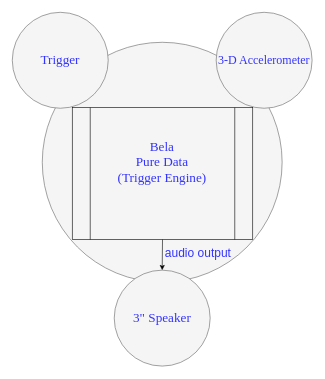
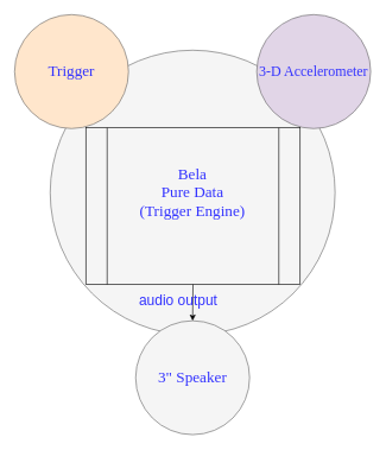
  <mxCell id="0" />
  <mxCell id="1" parent="0" />
  <mxCell id="2" value="&lt;font color=&quot;#3333ff&quot;&gt;Bela&lt;br&gt;Pure Data&lt;br&gt;(Trigger Engine)&lt;/font&gt;" style="ellipse;whiteSpace=wrap;html=1;rounded=0;shadow=0;dashed=0;comic=0;fontFamily=Verdana;fontSize=22;fontColor=#0069D1;fillColor=#f5f5f5;strokeColor=#666666;" parent="1" vertex="1"><mxGeometry x="70" y="70" width="400" height="400" as="geometry" /></mxCell>
  <mxCell id="3" value="" style="shape=process;whiteSpace=wrap;html=1;backgroundOutline=1;fillColor=none;" vertex="1" parent="1"><mxGeometry x="120" y="179" width="301" height="220" as="geometry" /></mxCell>
  <mxCell id="4" value="&lt;font color=&quot;#3333ff&quot;&gt;3&quot; Speaker&lt;/font&gt;" style="ellipse;whiteSpace=wrap;html=1;rounded=0;shadow=0;dashed=0;comic=0;fontFamily=Verdana;fontSize=22;fontColor=#0069D1;fillColor=#f5f5f5;strokeColor=#666666;" parent="1" vertex="1"><mxGeometry x="190" y="450" width="160" height="160" as="geometry" /></mxCell>
- <mxCell id="5" value="&lt;font color=&quot;#3333ff&quot;&gt;Trigger&lt;/font&gt;" style="ellipse;whiteSpace=wrap;html=1;rounded=0;shadow=0;dashed=0;comic=0;fontFamily=Verdana;fontSize=22;fontColor=#0069D1;fillColor=#f5f5f5;strokeColor=#666666;" parent="1" vertex="1"><mxGeometry x="20" y="20" width="160" height="160" as="geometry" /></mxCell>
- <mxCell id="6" value="&lt;div&gt;&lt;span style=&quot;font-size: 20px&quot;&gt;&lt;font color=&quot;#3333ff&quot;&gt;3-D Accelerometer&lt;/font&gt;&lt;/span&gt;&lt;/div&gt;" style="ellipse;whiteSpace=wrap;html=1;rounded=0;shadow=0;dashed=0;comic=0;fontFamily=Verdana;fontSize=22;fontColor=#0069D1;fillColor=#f5f5f5;strokeColor=#666666;align=center;" parent="1" vertex="1"><mxGeometry x="360" y="20" width="160" height="160" as="geometry" /></mxCell>
+ <mxCell id="5" value="&lt;font color=&quot;#3333ff&quot;&gt;Trigger&lt;/font&gt;" style="ellipse;whiteSpace=wrap;html=1;rounded=0;shadow=0;dashed=0;comic=0;fontFamily=Verdana;fontSize=22;fontColor=#0069D1;fillColor=#ffe6cc;strokeColor=#666666;" parent="1" vertex="1"><mxGeometry x="20" y="20" width="160" height="160" as="geometry" /></mxCell>
+ <mxCell id="6" value="&lt;div&gt;&lt;span style=&quot;font-size: 20px&quot;&gt;&lt;font color=&quot;#3333ff&quot;&gt;3-D Accelerometer&lt;/font&gt;&lt;/span&gt;&lt;/div&gt;" style="ellipse;whiteSpace=wrap;html=1;rounded=0;shadow=0;dashed=0;comic=0;fontFamily=Verdana;fontSize=22;fontColor=#0069D1;fillColor=#e1d5e7;strokeColor=#666666;align=center;" parent="1" vertex="1"><mxGeometry x="360" y="20" width="160" height="160" as="geometry" /></mxCell>
  <mxCell id="7" value="" style="endArrow=classic;html=1;exitX=0.5;exitY=1;exitDx=0;exitDy=0;entryX=0.5;entryY=0;entryDx=0;entryDy=0;" edge="1" parent="1" source="3" target="4"><mxGeometry width="50" height="50" relative="1" as="geometry"><mxPoint x="20" y="680" as="sourcePoint" /><mxPoint x="70" y="630" as="targetPoint" /></mxGeometry></mxCell>
- <mxCell id="8" value="&lt;font style=&quot;font-size: 20px&quot; color=&quot;#3333ff&quot;&gt;audio output&lt;/font&gt;" style="text;html=1;strokeColor=none;fillColor=none;align=center;verticalAlign=middle;whiteSpace=wrap;rounded=0;" vertex="1" parent="1"><mxGeometry x="250" y="410" width="160" height="20" as="geometry" /></mxCell>
+ <mxCell id="8" value="&lt;font style=&quot;font-size: 20px&quot; color=&quot;#3333ff&quot;&gt;audio output&lt;/font&gt;" style="text;html=1;strokeColor=none;fillColor=none;align=center;verticalAlign=middle;whiteSpace=wrap;rounded=0;" vertex="1" parent="1"><mxGeometry x="170" y="410" width="160" height="20" as="geometry" /></mxCell>
